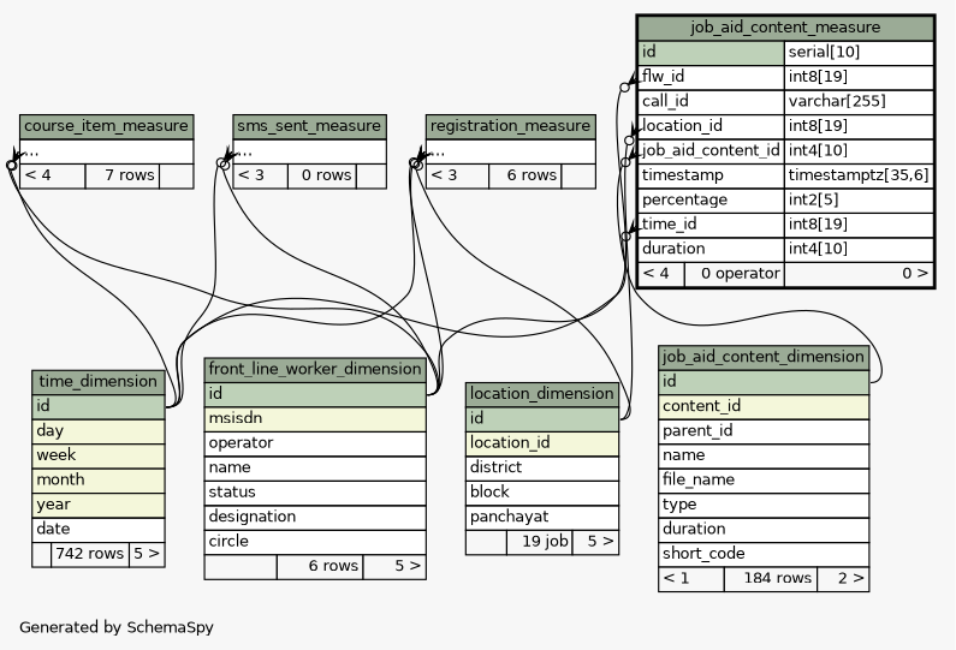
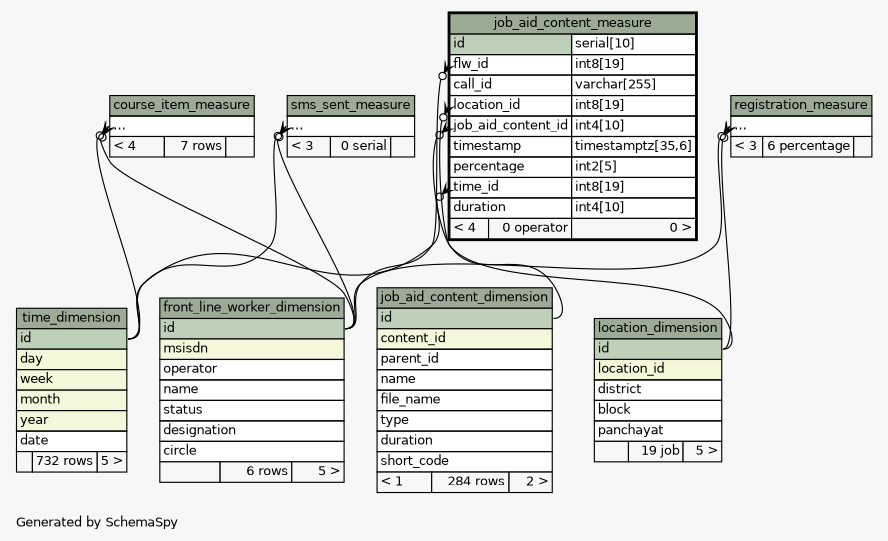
  digraph {
    bgcolor="#f7f7f7"
    fontname=Helvetica
    fontsize=11
    label="\nGenerated by SchemaSpy"
    labeljust=l
    nodesep=0.18
    rankdir=TB
    ranksep=0.46
    node [fontname=Helvetica fontsize=11 shape=plaintext]
    edge [arrowhead=none arrowsize=0.8 arrowtail=crowodot dir=back headport="id:e" tailport="elipses:w"]
    n1 [label=<     <TABLE BORDER="0" CELLBORDER="1" CELLSPACING="0" BGCOLOR="#ffffff">       <TR><TD COLSPAN="3" BGCOLOR="#9bab96" ALIGN="CENTER">front_line_worker_dimension</TD></TR>       <TR><TD PORT="id" COLSPAN="3" BGCOLOR="#bed1b8" ALIGN="LEFT">id</TD></TR>       <TR><TD PORT="msisdn" COLSPAN="3" BGCOLOR="#f4f7da" ALIGN="LEFT">msisdn</TD></TR>       <TR><TD PORT="operator" COLSPAN="3" ALIGN="LEFT">operator</TD></TR>       <TR><TD PORT="name" COLSPAN="3" ALIGN="LEFT">name</TD></TR>       <TR><TD PORT="status" COLSPAN="3" ALIGN="LEFT">status</TD></TR>       <TR><TD PORT="designation" COLSPAN="3" ALIGN="LEFT">designation</TD></TR>       <TR><TD PORT="circle" COLSPAN="3" ALIGN="LEFT">circle</TD></TR>       <TR><TD ALIGN="LEFT" BGCOLOR="#f7f7f7">  </TD><TD ALIGN="RIGHT" BGCOLOR="#f7f7f7">6 rows</TD><TD ALIGN="RIGHT" BGCOLOR="#f7f7f7">5 &gt;</TD></TR>     </TABLE>>]
    n2 [label=<     <TABLE BORDER="0" CELLBORDER="1" CELLSPACING="0" BGCOLOR="#ffffff">       <TR><TD COLSPAN="3" BGCOLOR="#9bab96" ALIGN="CENTER">location_dimension</TD></TR>       <TR><TD PORT="id" COLSPAN="3" BGCOLOR="#bed1b8" ALIGN="LEFT">id</TD></TR>       <TR><TD PORT="location_id" COLSPAN="3" BGCOLOR="#f4f7da" ALIGN="LEFT">location_id</TD></TR>       <TR><TD PORT="district" COLSPAN="3" ALIGN="LEFT">district</TD></TR>       <TR><TD PORT="block" COLSPAN="3" ALIGN="LEFT">block</TD></TR>       <TR><TD PORT="panchayat" COLSPAN="3" ALIGN="LEFT">panchayat</TD></TR>       <TR><TD ALIGN="LEFT" BGCOLOR="#f7f7f7">  </TD><TD ALIGN="RIGHT" BGCOLOR="#f7f7f7">19 job</TD><TD ALIGN="RIGHT" BGCOLOR="#f7f7f7">5 &gt;</TD></TR>     </TABLE>>]
-   n3 [label=<     <TABLE BORDER="0" CELLBORDER="1" CELLSPACING="0" BGCOLOR="#ffffff">       <TR><TD COLSPAN="3" BGCOLOR="#9bab96" ALIGN="CENTER">time_dimension</TD></TR>       <TR><TD PORT="id" COLSPAN="3" BGCOLOR="#bed1b8" ALIGN="LEFT">id</TD></TR>       <TR><TD PORT="day" COLSPAN="3" BGCOLOR="#f4f7da" ALIGN="LEFT">day</TD></TR>       <TR><TD PORT="week" COLSPAN="3" BGCOLOR="#f4f7da" ALIGN="LEFT">week</TD></TR>       <TR><TD PORT="month" COLSPAN="3" BGCOLOR="#f4f7da" ALIGN="LEFT">month</TD></TR>       <TR><TD PORT="year" COLSPAN="3" BGCOLOR="#f4f7da" ALIGN="LEFT">year</TD></TR>       <TR><TD PORT="date" COLSPAN="3" ALIGN="LEFT">date</TD></TR>       <TR><TD ALIGN="LEFT" BGCOLOR="#f7f7f7">  </TD><TD ALIGN="RIGHT" BGCOLOR="#f7f7f7">742 rows</TD><TD ALIGN="RIGHT" BGCOLOR="#f7f7f7">5 &gt;</TD></TR>     </TABLE>>]
+   n3 [label=<     <TABLE BORDER="0" CELLBORDER="1" CELLSPACING="0" BGCOLOR="#ffffff">       <TR><TD COLSPAN="3" BGCOLOR="#9bab96" ALIGN="CENTER">time_dimension</TD></TR>       <TR><TD PORT="id" COLSPAN="3" BGCOLOR="#bed1b8" ALIGN="LEFT">id</TD></TR>       <TR><TD PORT="day" COLSPAN="3" BGCOLOR="#f4f7da" ALIGN="LEFT">day</TD></TR>       <TR><TD PORT="week" COLSPAN="3" BGCOLOR="#f4f7da" ALIGN="LEFT">week</TD></TR>       <TR><TD PORT="month" COLSPAN="3" BGCOLOR="#f4f7da" ALIGN="LEFT">month</TD></TR>       <TR><TD PORT="year" COLSPAN="3" BGCOLOR="#f4f7da" ALIGN="LEFT">year</TD></TR>       <TR><TD PORT="date" COLSPAN="3" ALIGN="LEFT">date</TD></TR>       <TR><TD ALIGN="LEFT" BGCOLOR="#f7f7f7">  </TD><TD ALIGN="RIGHT" BGCOLOR="#f7f7f7">732 rows</TD><TD ALIGN="RIGHT" BGCOLOR="#f7f7f7">5 &gt;</TD></TR>     </TABLE>>]
    n4 [label=<     <TABLE BORDER="0" CELLBORDER="1" CELLSPACING="0" BGCOLOR="#ffffff">       <TR><TD COLSPAN="3" BGCOLOR="#9bab96" ALIGN="CENTER">course_item_measure</TD></TR>       <TR><TD PORT="elipses" COLSPAN="3" ALIGN="LEFT">...</TD></TR>       <TR><TD ALIGN="LEFT" BGCOLOR="#f7f7f7">&lt; 4</TD><TD ALIGN="RIGHT" BGCOLOR="#f7f7f7">7 rows</TD><TD ALIGN="RIGHT" BGCOLOR="#f7f7f7">  </TD></TR>     </TABLE>>]
    n5 [label=<     <TABLE BORDER="2" CELLBORDER="1" CELLSPACING="0" BGCOLOR="#ffffff">       <TR><TD COLSPAN="3" BGCOLOR="#9bab96" ALIGN="CENTER">job_aid_content_measure</TD></TR>       <TR><TD PORT="id" COLSPAN="2" BGCOLOR="#bed1b8" ALIGN="LEFT">id</TD><TD PORT="id.type" ALIGN="LEFT">serial[10]</TD></TR>       <TR><TD PORT="flw_id" COLSPAN="2" ALIGN="LEFT">flw_id</TD><TD PORT="flw_id.type" ALIGN="LEFT">int8[19]</TD></TR>       <TR><TD PORT="call_id" COLSPAN="2" ALIGN="LEFT">call_id</TD><TD PORT="call_id.type" ALIGN="LEFT">varchar[255]</TD></TR>       <TR><TD PORT="location_id" COLSPAN="2" ALIGN="LEFT">location_id</TD><TD PORT="location_id.type" ALIGN="LEFT">int8[19]</TD></TR>       <TR><TD PORT="job_aid_content_id" COLSPAN="2" ALIGN="LEFT">job_aid_content_id</TD><TD PORT="job_aid_content_id.type" ALIGN="LEFT">int4[10]</TD></TR>       <TR><TD PORT="timestamp" COLSPAN="2" ALIGN="LEFT">timestamp</TD><TD PORT="timestamp.type" ALIGN="LEFT">timestamptz[35,6]</TD></TR>       <TR><TD PORT="percentage" COLSPAN="2" ALIGN="LEFT">percentage</TD><TD PORT="percentage.type" ALIGN="LEFT">int2[5]</TD></TR>       <TR><TD PORT="time_id" COLSPAN="2" ALIGN="LEFT">time_id</TD><TD PORT="time_id.type" ALIGN="LEFT">int8[19]</TD></TR>       <TR><TD PORT="duration" COLSPAN="2" ALIGN="LEFT">duration</TD><TD PORT="duration.type" ALIGN="LEFT">int4[10]</TD></TR>       <TR><TD ALIGN="LEFT" BGCOLOR="#f7f7f7">&lt; 4</TD><TD ALIGN="RIGHT" BGCOLOR="#f7f7f7">0 operator</TD><TD ALIGN="RIGHT" BGCOLOR="#f7f7f7">0 &gt;</TD></TR>     </TABLE>>]
-   n6 [label=<     <TABLE BORDER="0" CELLBORDER="1" CELLSPACING="0" BGCOLOR="#ffffff">       <TR><TD COLSPAN="3" BGCOLOR="#9bab96" ALIGN="CENTER">job_aid_content_dimension</TD></TR>       <TR><TD PORT="id" COLSPAN="3" BGCOLOR="#bed1b8" ALIGN="LEFT">id</TD></TR>       <TR><TD PORT="content_id" COLSPAN="3" BGCOLOR="#f4f7da" ALIGN="LEFT">content_id</TD></TR>       <TR><TD PORT="parent_id" COLSPAN="3" ALIGN="LEFT">parent_id</TD></TR>       <TR><TD PORT="name" COLSPAN="3" ALIGN="LEFT">name</TD></TR>       <TR><TD PORT="file_name" COLSPAN="3" ALIGN="LEFT">file_name</TD></TR>       <TR><TD PORT="type" COLSPAN="3" ALIGN="LEFT">type</TD></TR>       <TR><TD PORT="duration" COLSPAN="3" ALIGN="LEFT">duration</TD></TR>       <TR><TD PORT="short_code" COLSPAN="3" ALIGN="LEFT">short_code</TD></TR>       <TR><TD ALIGN="LEFT" BGCOLOR="#f7f7f7">&lt; 1</TD><TD ALIGN="RIGHT" BGCOLOR="#f7f7f7">184 rows</TD><TD ALIGN="RIGHT" BGCOLOR="#f7f7f7">2 &gt;</TD></TR>     </TABLE>>]
-   n7 [label=<     <TABLE BORDER="0" CELLBORDER="1" CELLSPACING="0" BGCOLOR="#ffffff">       <TR><TD COLSPAN="3" BGCOLOR="#9bab96" ALIGN="CENTER">registration_measure</TD></TR>       <TR><TD PORT="elipses" COLSPAN="3" ALIGN="LEFT">...</TD></TR>       <TR><TD ALIGN="LEFT" BGCOLOR="#f7f7f7">&lt; 3</TD><TD ALIGN="RIGHT" BGCOLOR="#f7f7f7">6 rows</TD><TD ALIGN="RIGHT" BGCOLOR="#f7f7f7">  </TD></TR>     </TABLE>>]
-   n8 [label=<     <TABLE BORDER="0" CELLBORDER="1" CELLSPACING="0" BGCOLOR="#ffffff">       <TR><TD COLSPAN="3" BGCOLOR="#9bab96" ALIGN="CENTER">sms_sent_measure</TD></TR>       <TR><TD PORT="elipses" COLSPAN="3" ALIGN="LEFT">...</TD></TR>       <TR><TD ALIGN="LEFT" BGCOLOR="#f7f7f7">&lt; 3</TD><TD ALIGN="RIGHT" BGCOLOR="#f7f7f7">0 rows</TD><TD ALIGN="RIGHT" BGCOLOR="#f7f7f7">  </TD></TR>     </TABLE>>]
+   n6 [label=<     <TABLE BORDER="0" CELLBORDER="1" CELLSPACING="0" BGCOLOR="#ffffff">       <TR><TD COLSPAN="3" BGCOLOR="#9bab96" ALIGN="CENTER">job_aid_content_dimension</TD></TR>       <TR><TD PORT="id" COLSPAN="3" BGCOLOR="#bed1b8" ALIGN="LEFT">id</TD></TR>       <TR><TD PORT="content_id" COLSPAN="3" BGCOLOR="#f4f7da" ALIGN="LEFT">content_id</TD></TR>       <TR><TD PORT="parent_id" COLSPAN="3" ALIGN="LEFT">parent_id</TD></TR>       <TR><TD PORT="name" COLSPAN="3" ALIGN="LEFT">name</TD></TR>       <TR><TD PORT="file_name" COLSPAN="3" ALIGN="LEFT">file_name</TD></TR>       <TR><TD PORT="type" COLSPAN="3" ALIGN="LEFT">type</TD></TR>       <TR><TD PORT="duration" COLSPAN="3" ALIGN="LEFT">duration</TD></TR>       <TR><TD PORT="short_code" COLSPAN="3" ALIGN="LEFT">short_code</TD></TR>       <TR><TD ALIGN="LEFT" BGCOLOR="#f7f7f7">&lt; 1</TD><TD ALIGN="RIGHT" BGCOLOR="#f7f7f7">284 rows</TD><TD ALIGN="RIGHT" BGCOLOR="#f7f7f7">2 &gt;</TD></TR>     </TABLE>>]
+   n7 [label=<     <TABLE BORDER="0" CELLBORDER="1" CELLSPACING="0" BGCOLOR="#ffffff">       <TR><TD COLSPAN="3" BGCOLOR="#9bab96" ALIGN="CENTER">registration_measure</TD></TR>       <TR><TD PORT="elipses" COLSPAN="3" ALIGN="LEFT">...</TD></TR>       <TR><TD ALIGN="LEFT" BGCOLOR="#f7f7f7">&lt; 3</TD><TD ALIGN="RIGHT" BGCOLOR="#f7f7f7">6 percentage</TD><TD ALIGN="RIGHT" BGCOLOR="#f7f7f7">  </TD></TR>     </TABLE>>]
+   n8 [label=<     <TABLE BORDER="0" CELLBORDER="1" CELLSPACING="0" BGCOLOR="#ffffff">       <TR><TD COLSPAN="3" BGCOLOR="#9bab96" ALIGN="CENTER">sms_sent_measure</TD></TR>       <TR><TD PORT="elipses" COLSPAN="3" ALIGN="LEFT">...</TD></TR>       <TR><TD ALIGN="LEFT" BGCOLOR="#f7f7f7">&lt; 3</TD><TD ALIGN="RIGHT" BGCOLOR="#f7f7f7">0 serial</TD><TD ALIGN="RIGHT" BGCOLOR="#f7f7f7">  </TD></TR>     </TABLE>>]
    n4 -> n1
    n4 -> n3
    n5 -> n1 [tailport="flw_id:w"]
    n5 -> n2 [tailport="location_id:w"]
    n5 -> n3 [tailport="time_id:w"]
    n5 -> n6 [tailport="job_aid_content_id:w"]
    n7 -> n1
    n7 -> n2
-   n7 -> n3
    n8 -> n1
    n8 -> n3
  }
